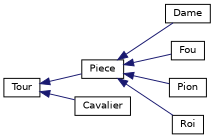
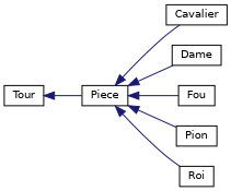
  digraph {
    rankdir=LR
    node [color=black fillcolor=white fontname=Helvetica fontsize=10 shape=record style=filled]
    edge [color=midnightblue dir=back fontname=Helvetica fontsize=10 labelfontname=Helvetica labelfontsize=10 style=solid]
    n1 [height=0.2 label=Piece width=0.4]
    n2 [height=0.2 label=Cavalier width=0.4]
    n3 [height=0.2 label=Dame width=0.4]
    n4 [height=0.2 label=Fou width=0.4]
    n5 [height=0.2 label=Pion width=0.4]
    n6 [height=0.2 label=Roi width=0.4]
    n7 [height=0.2 label=Tour width=0.4]
-   n7 -> n2
+   n1 -> n2
    n1 -> n3
    n1 -> n4
    n1 -> n5
    n1 -> n6
    n7 -> n1
  }
